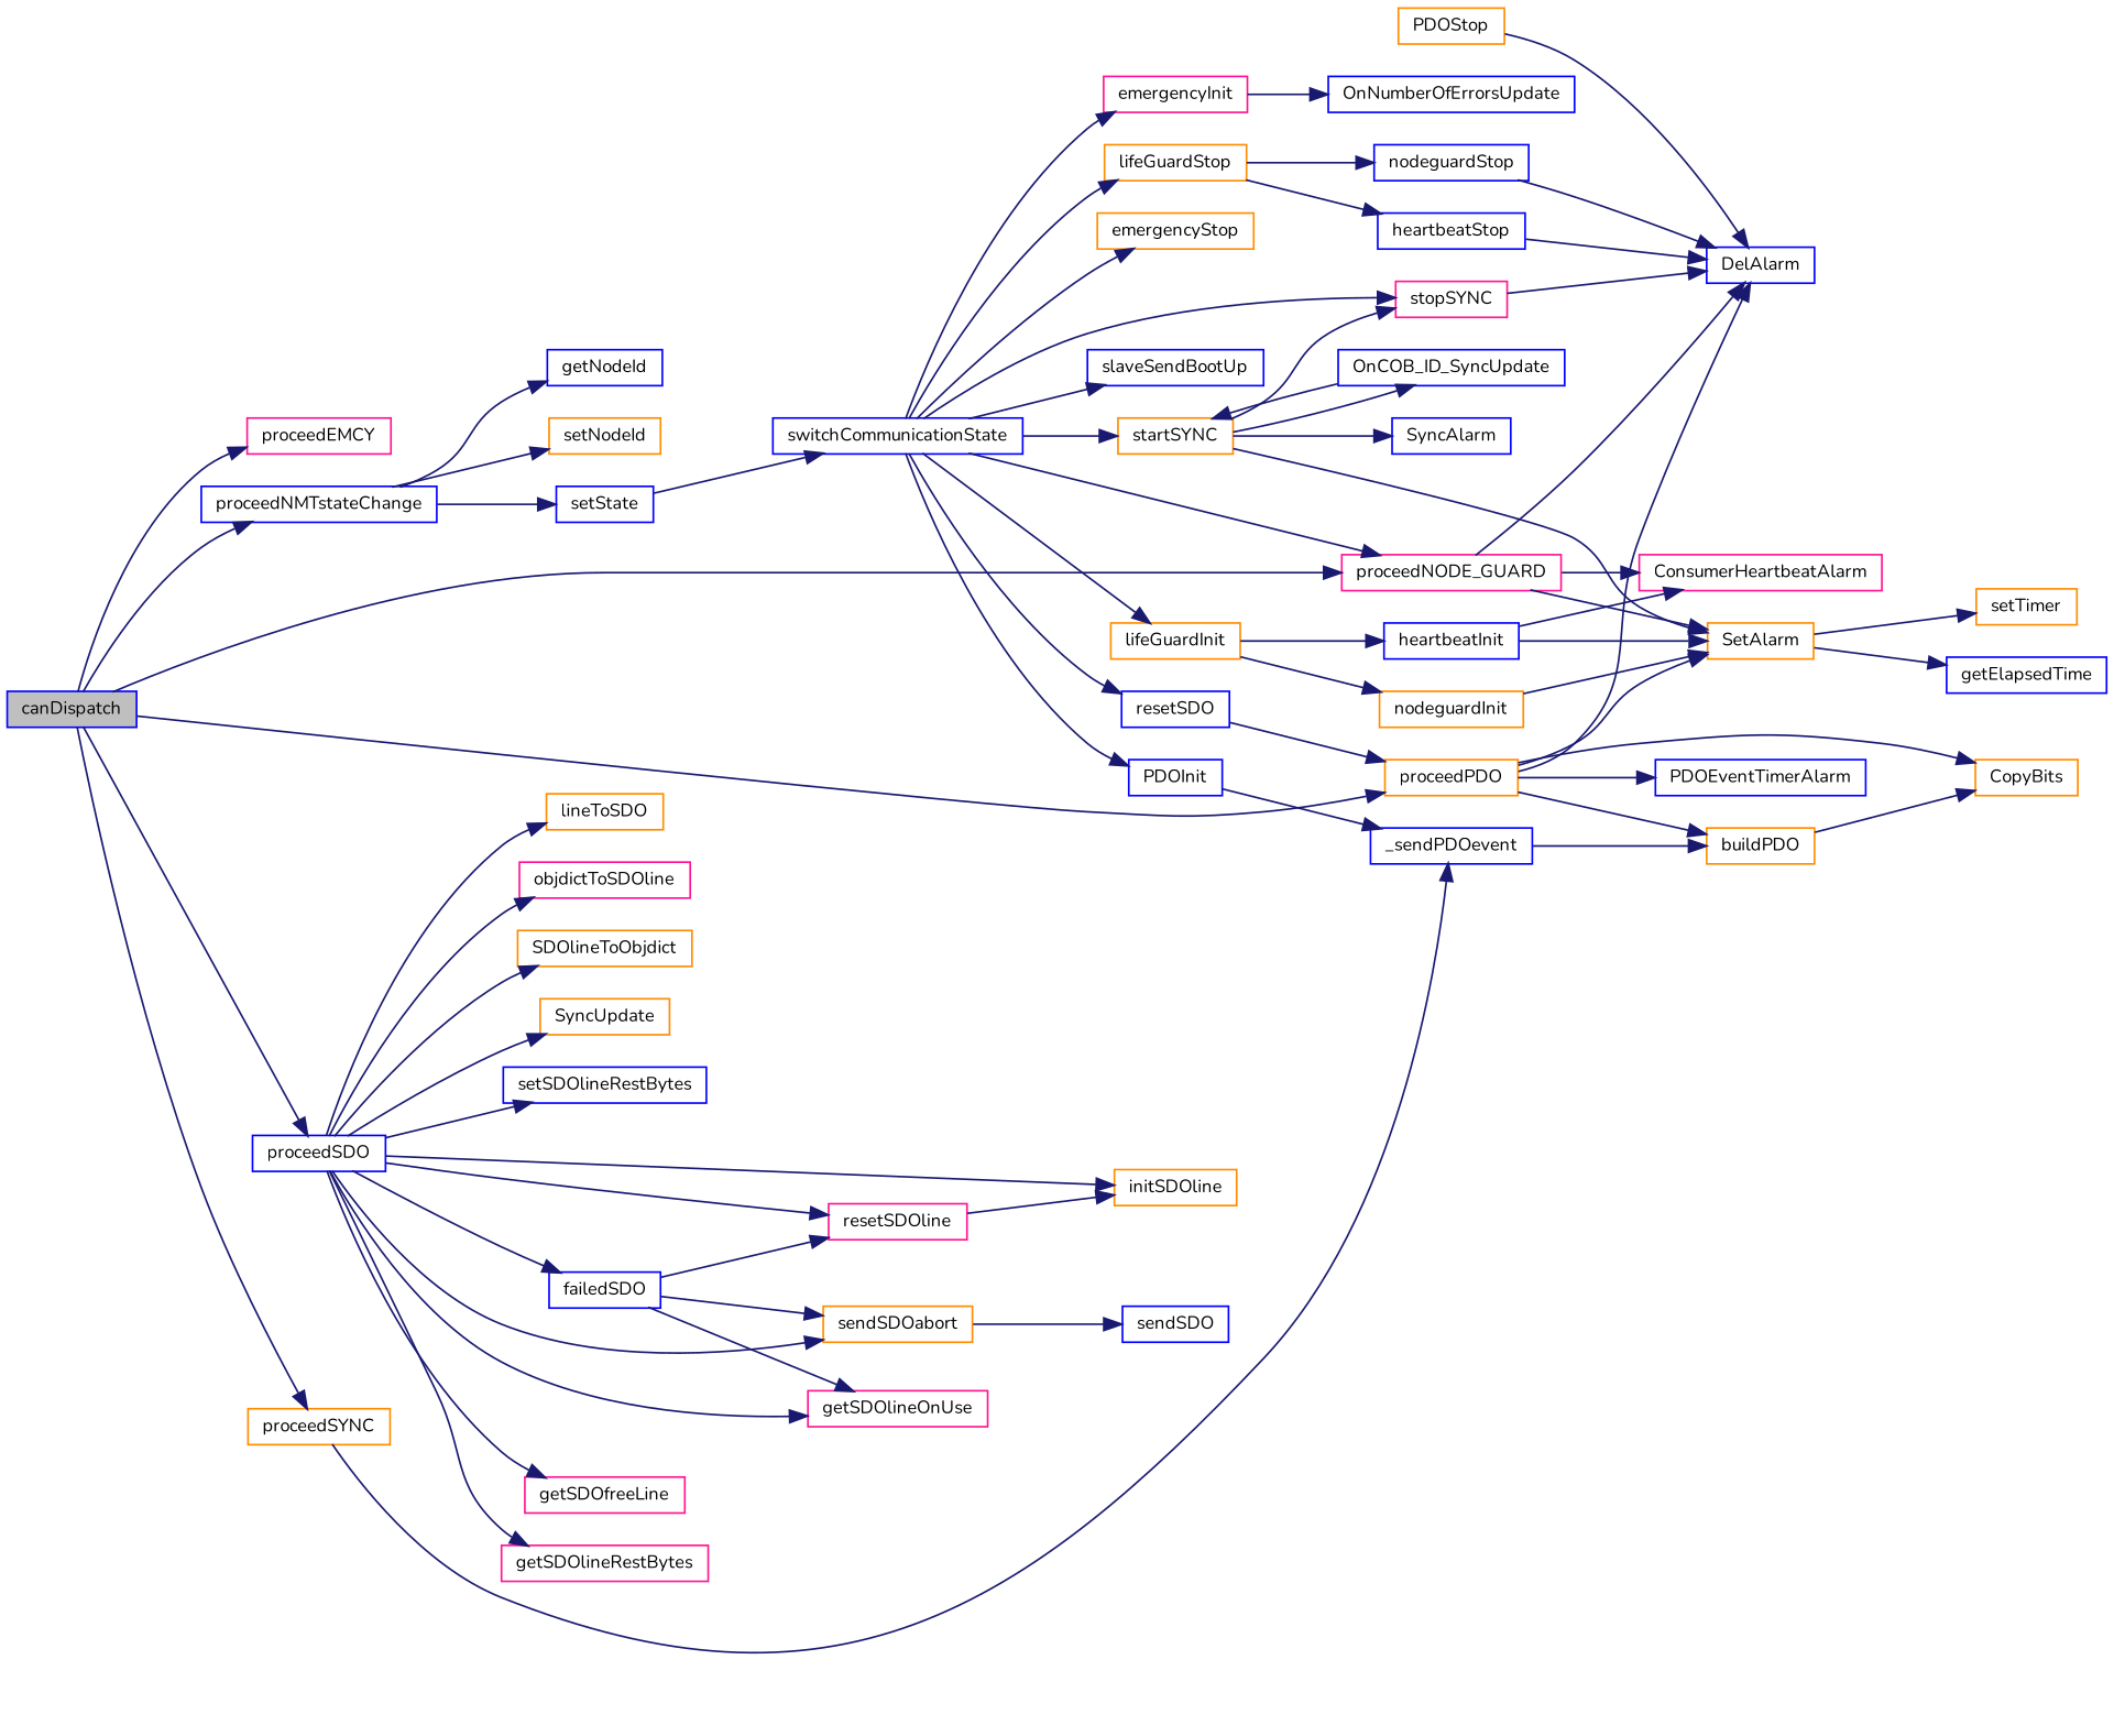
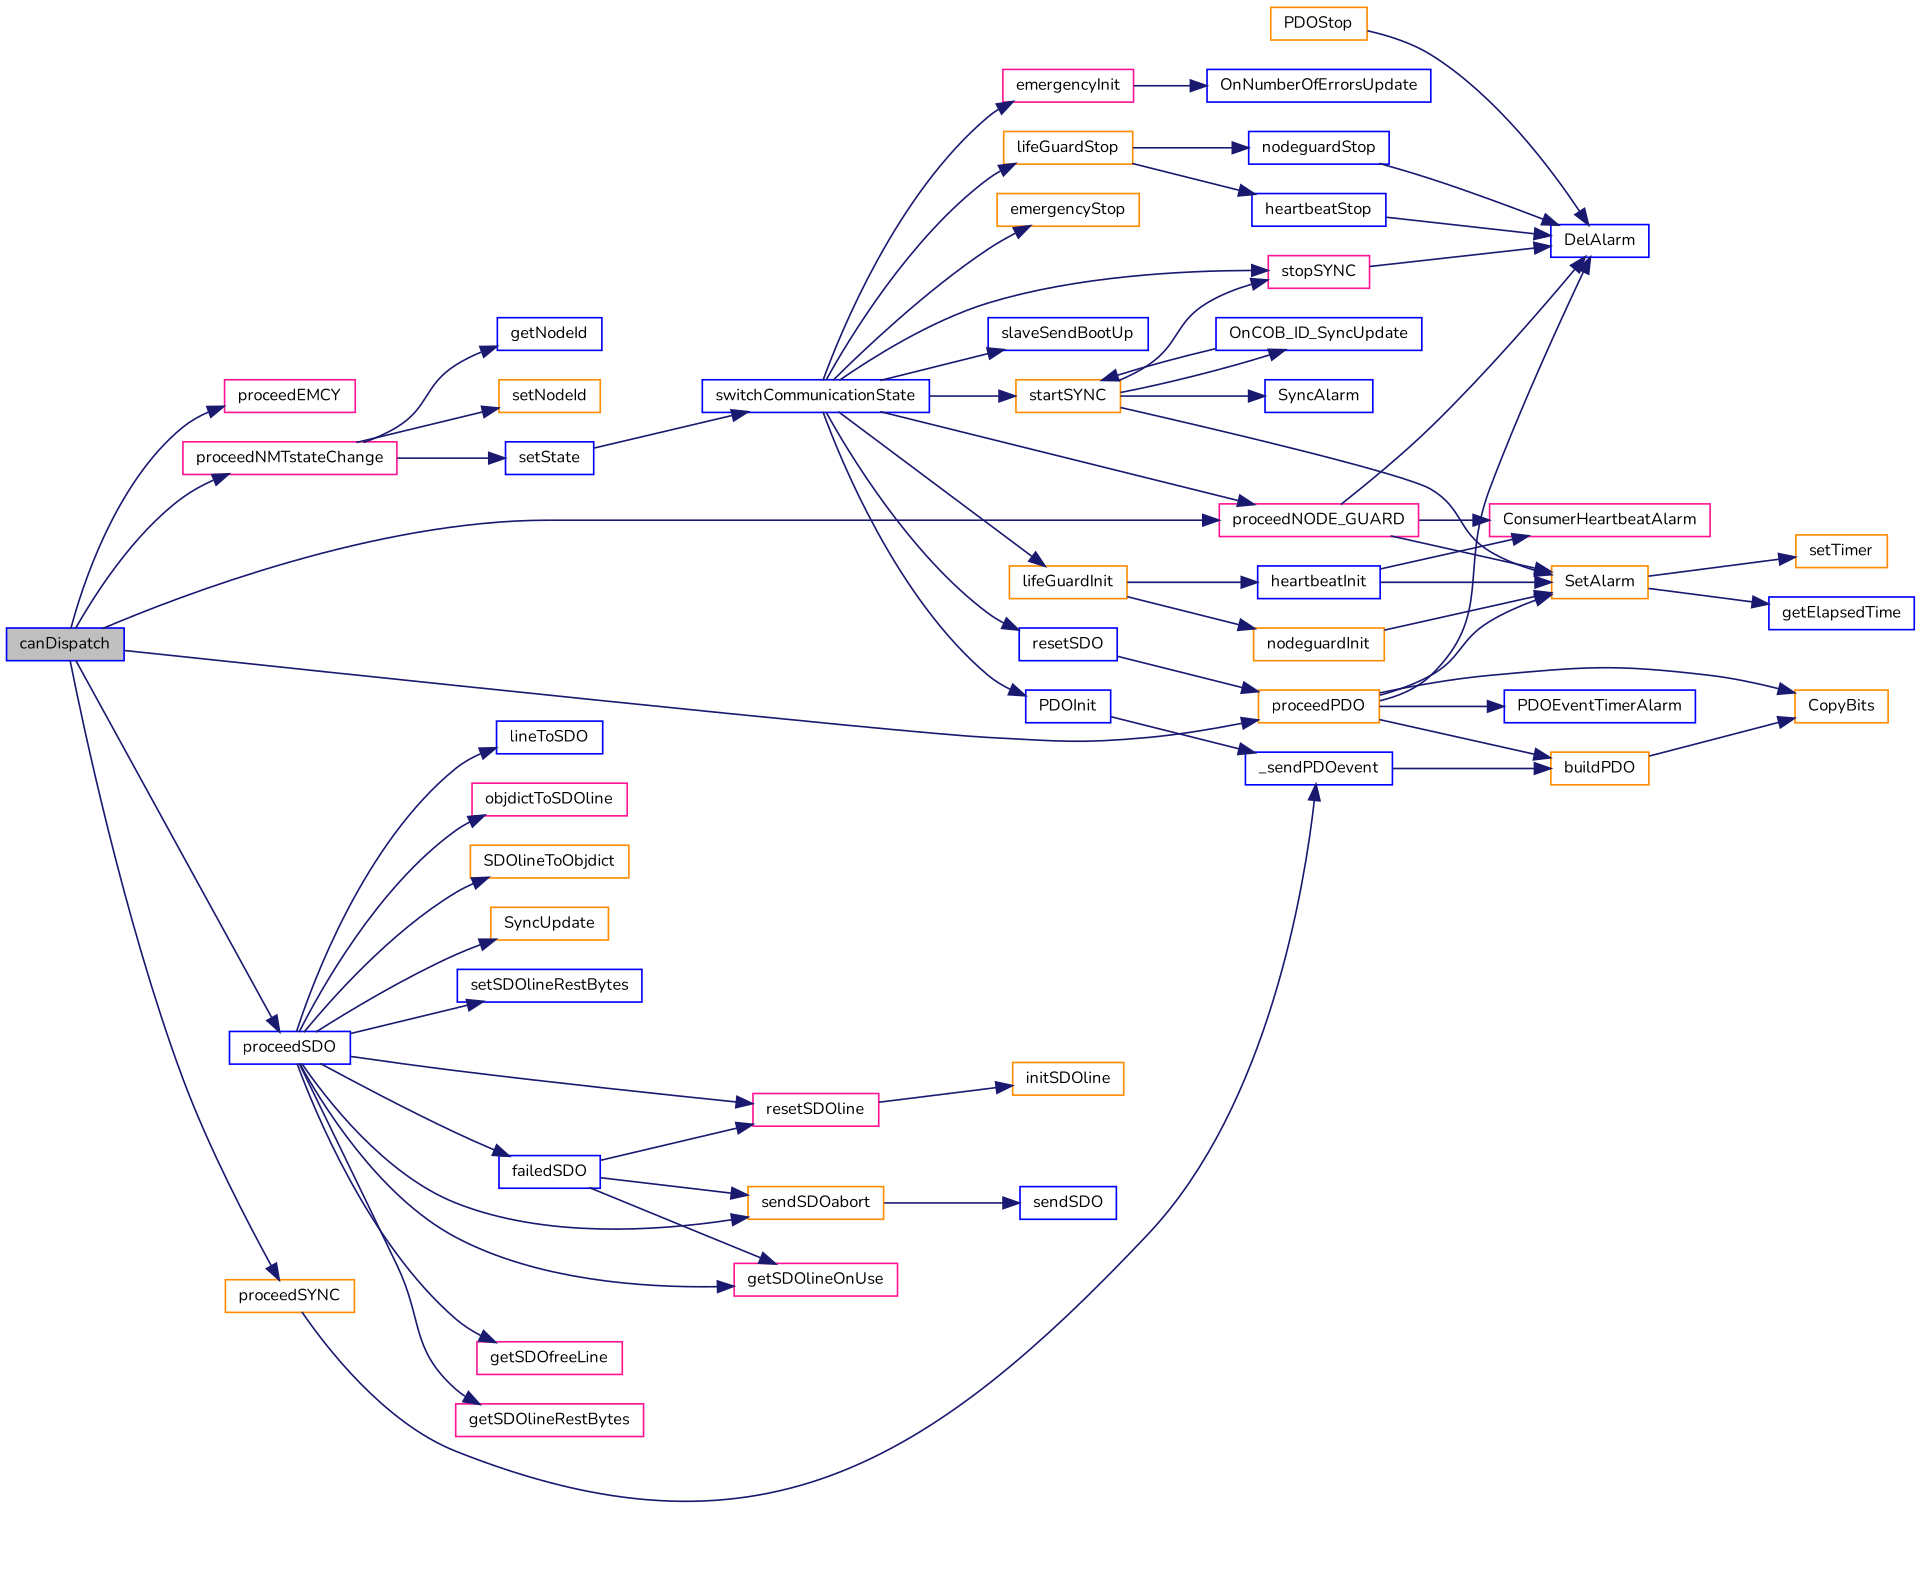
  digraph {
    fontname=Nunito
    rankdir=LR
    node [color=blue fillcolor=white fontname=Nunito fontsize=10 shape=record style=filled]
    edge [color=midnightblue fontname=Nunito fontsize=10 labelfontname=FreeSans labelfontsize=10 style=solid]
    n1 [fillcolor=grey75 fontcolor=black height=0.2 label=canDispatch width=0.4]
    n2 [color=deeppink height=0.2 label=proceedEMCY width=0.4]
-   n3 [height=0.2 label=proceedNMTstateChange width=0.4]
+   n3 [color=deeppink height=0.2 label=proceedNMTstateChange width=0.4]
    n4 [color=deeppink height=0.2 label=proceedNODE_GUARD width=0.4]
    n5 [color=darkorange height=0.2 label=proceedPDO width=0.4]
    n6 [height=0.2 label=proceedSDO width=0.4]
    n7 [color=darkorange height=0.2 label=proceedSYNC width=0.4]
    n8 [height=0.2 label=getNodeId width=0.4]
    n9 [color=darkorange height=0.2 label=setNodeId width=0.4]
    n10 [height=0.2 label=setState width=0.4]
    n11 [color=darkorange height=0.2 label=SetAlarm width=0.4]
    n12 [height=0.2 label=DelAlarm width=0.4]
    n13 [color=deeppink height=0.2 label=ConsumerHeartbeatAlarm width=0.4]
    n14 [color=darkorange height=0.2 label=buildPDO width=0.4]
    n15 [color=darkorange height=0.2 label=CopyBits width=0.4]
    n16 [height=0.2 label=PDOEventTimerAlarm width=0.4]
    n17 [color=deeppink height=0.2 label=resetSDOline width=0.4]
    n18 [color=darkorange height=0.2 label=initSDOline width=0.4]
    n19 [height=0.2 label=failedSDO width=0.4]
    n20 [color=deeppink height=0.2 label=getSDOlineOnUse width=0.4]
    n21 [color=deeppink height=0.2 label=getSDOfreeLine width=0.4]
    n22 [color=deeppink height=0.2 label=getSDOlineRestBytes width=0.4]
-   n23 [color=darkorange height=0.2 label=lineToSDO width=0.4]
+   n23 [height=0.2 label=lineToSDO width=0.4]
    n24 [color=deeppink height=0.2 label=objdictToSDOline width=0.4]
    n25 [color=darkorange height=0.2 label=SDOlineToObjdict width=0.4]
    n26 [color=darkorange height=0.2 label=SyncUpdate width=0.4]
    n27 [height=0.2 label=setSDOlineRestBytes width=0.4]
    n28 [color=darkorange height=0.2 label=sendSDOabort width=0.4]
    n29 [height=0.2 label=_sendPDOevent width=0.4]
    n30 [height=0.2 label=switchCommunicationState width=0.4]
    n31 [height=0.2 label=resetSDO width=0.4]
    n32 [color=darkorange height=0.2 label=startSYNC width=0.4]
    n33 [color=deeppink height=0.2 label=stopSYNC width=0.4]
    n34 [color=darkorange height=0.2 label=lifeGuardInit width=0.4]
    n35 [color=darkorange height=0.2 label=lifeGuardStop width=0.4]
    n36 [color=deeppink height=0.2 label=emergencyInit width=0.4]
    n37 [color=darkorange height=0.2 label=emergencyStop width=0.4]
    n38 [height=0.2 label=PDOInit width=0.4]
    n39 [height=0.2 label=slaveSendBootUp width=0.4]
    n40 [height=0.2 label=OnCOB_ID_SyncUpdate width=0.4]
    n41 [height=0.2 label=SyncAlarm width=0.4]
    n42 [height=0.2 label=heartbeatInit width=0.4]
    n43 [color=darkorange height=0.2 label=nodeguardInit width=0.4]
    n44 [height=0.2 label=heartbeatStop width=0.4]
    n45 [height=0.2 label=nodeguardStop width=0.4]
    n46 [height=0.2 label=OnNumberOfErrorsUpdate width=0.4]
    n47 [color=darkorange height=0.2 label=PDOStop width=0.4]
    n48 [height=0.2 label=getElapsedTime width=0.4]
    n49 [color=darkorange height=0.2 label=setTimer width=0.4]
    n50 [height=0.2 label=sendSDO width=0.4]
    n1 -> n2
    n1 -> n3
    n1 -> n4
    n1 -> n5
    n1 -> n6
    n1 -> n7
    n3 -> n8
    n3 -> n9
    n3 -> n10
    n4 -> n11
    n4 -> n12
    n4 -> n13
    n5 -> n11
    n5 -> n12
    n5 -> n14
    n5 -> n15
    n5 -> n16
    n6 -> n17
-   n6 -> n18
    n6 -> n19
    n6 -> n20
    n6 -> n21
    n6 -> n22
    n6 -> n23
    n6 -> n24
    n6 -> n25
    n6 -> n26
    n6 -> n27
    n6 -> n28
    n7 -> n29
    n10 -> n30
    n11 -> n48
    n11 -> n49
    n14 -> n15
    n17 -> n18
    n19 -> n17
    n19 -> n20
    n19 -> n28
    n28 -> n50
    n29 -> n14
    n30 -> n4
    n30 -> n31
    n30 -> n32
    n30 -> n33
    n30 -> n34
    n30 -> n35
    n30 -> n36
    n30 -> n37
    n30 -> n38
    n30 -> n39
    n31 -> n5
    n32 -> n11
    n32 -> n33
    n32 -> n40
    n32 -> n41
    n33 -> n12
    n34 -> n42
    n34 -> n43
    n35 -> n44
    n35 -> n45
    n36 -> n46
    n38 -> n29
    n40 -> n32
    n42 -> n11
    n42 -> n13
    n43 -> n11
    n44 -> n12
    n45 -> n12
    n47 -> n12
  }
